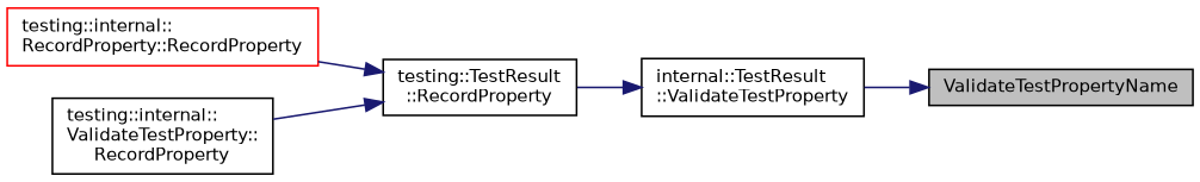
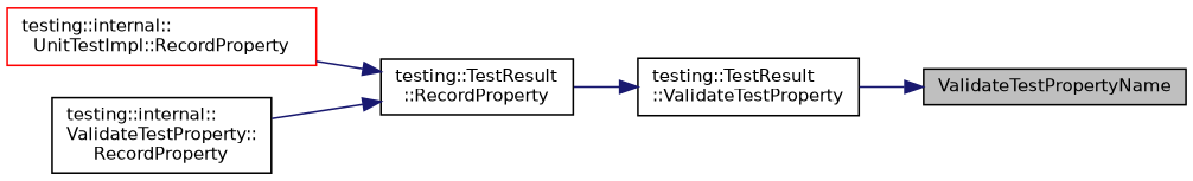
  digraph {
    rankdir=RL
    node [color=black fontname=Helvetica fontsize=10 shape=record]
    edge [color=midnightblue dir=back fontname=Helvetica fontsize=10 labelfontname=Helvetica labelfontsize=10 style=solid]
    n1 [fillcolor=grey75 fontcolor=black height=0.2 label=ValidateTestPropertyName style=filled width=0.4]
-   n2 [height=0.2 label="internal::TestResult\l::ValidateTestProperty" width=0.4]
+   n2 [height=0.2 label="testing::TestResult\l::ValidateTestProperty" width=0.4]
    n3 [height=0.2 label="testing::TestResult\l::RecordProperty" width=0.4]
-   n4 [color=red height=0.2 label="testing::internal::\lRecordProperty::RecordProperty" width=0.4]
+   n4 [color=red height=0.2 label="testing::internal::\lUnitTestImpl::RecordProperty" width=0.4]
    n5 [height=0.2 label="testing::internal::\lValidateTestProperty::\lRecordProperty" width=0.4]
    n1 -> n2
    n2 -> n3
    n3 -> n4
    n3 -> n5
  }
